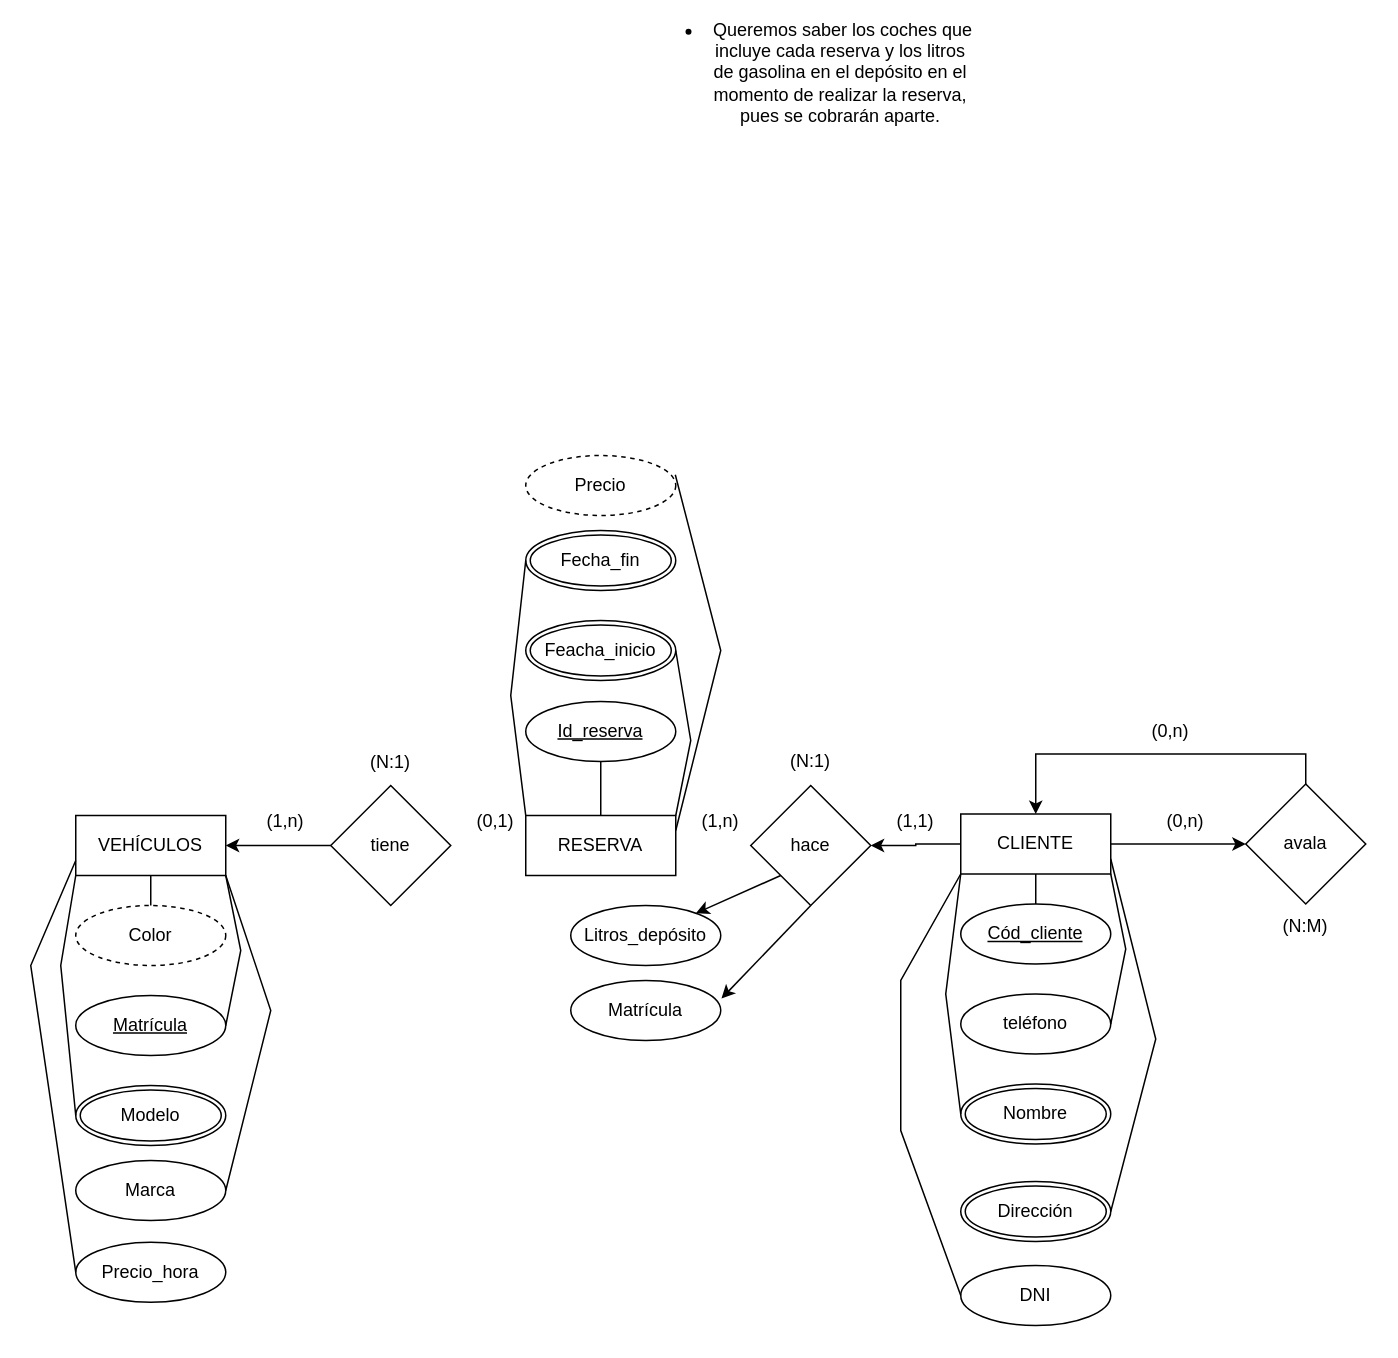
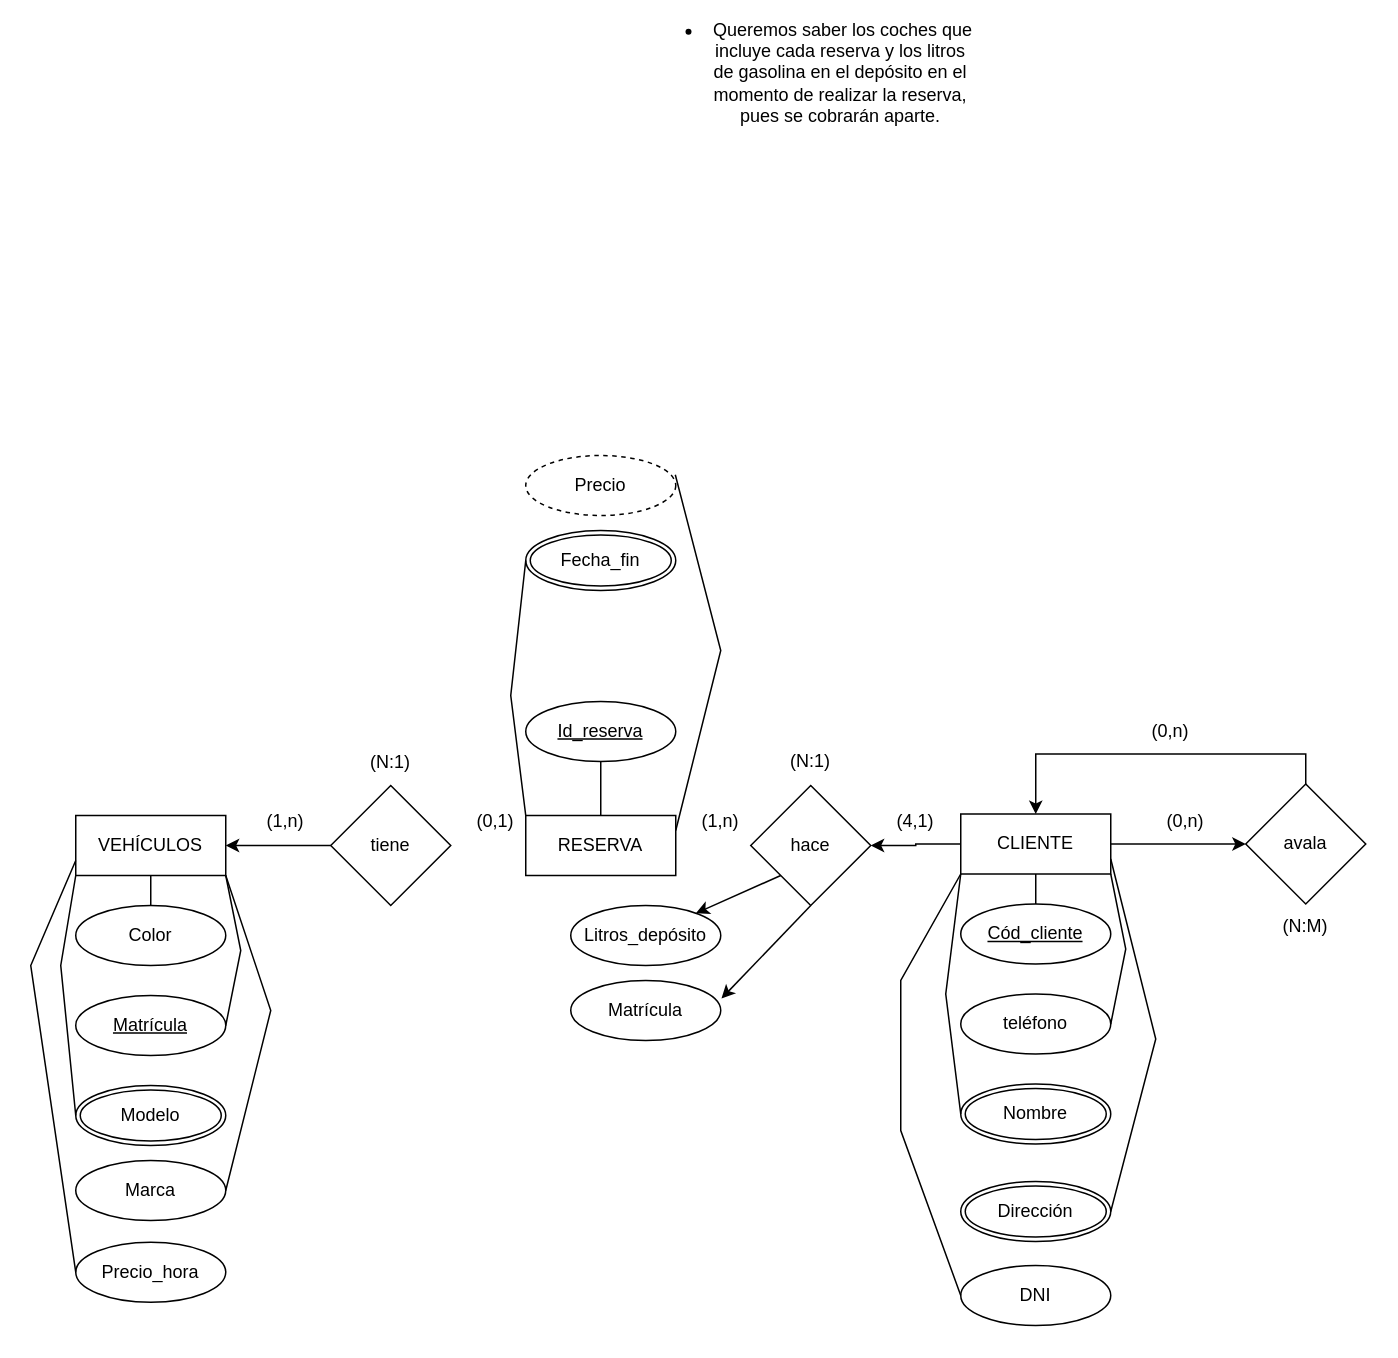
  <mxCell id="0" />
  <mxCell id="1" parent="0" />
  <mxCell id="2" value="VEHÍCULOS" style="whiteSpace=wrap;html=1;align=center;" vertex="1" parent="1"><mxGeometry x="50" y="530" width="100" height="40" as="geometry" /></mxCell>
  <mxCell id="3" value="" style="edgeStyle=orthogonalEdgeStyle;rounded=0;orthogonalLoop=1;jettySize=auto;html=1;" edge="1" parent="1" source="5" target="26"><mxGeometry relative="1" as="geometry" /></mxCell>
  <mxCell id="4" value="" style="edgeStyle=orthogonalEdgeStyle;rounded=0;orthogonalLoop=1;jettySize=auto;html=1;" edge="1" parent="1" source="5" target="36"><mxGeometry relative="1" as="geometry" /></mxCell>
  <mxCell id="5" value="CLIENTE" style="whiteSpace=wrap;html=1;align=center;" vertex="1" parent="1"><mxGeometry x="640" y="529" width="100" height="40" as="geometry" /></mxCell>
  <mxCell id="6" value="teléfono" style="ellipse;whiteSpace=wrap;html=1;align=center;" vertex="1" parent="1"><mxGeometry x="640" y="649" width="100" height="40" as="geometry" /></mxCell>
  <mxCell id="7" value="Cód_cliente" style="ellipse;whiteSpace=wrap;html=1;align=center;fontStyle=4;" vertex="1" parent="1"><mxGeometry x="640" y="589" width="100" height="40" as="geometry" /></mxCell>
  <mxCell id="8" value="Nombre" style="ellipse;shape=doubleEllipse;margin=3;whiteSpace=wrap;html=1;align=center;" vertex="1" parent="1"><mxGeometry x="640" y="709" width="100" height="40" as="geometry" /></mxCell>
  <mxCell id="9" value="Dirección" style="ellipse;shape=doubleEllipse;margin=3;whiteSpace=wrap;html=1;align=center;" vertex="1" parent="1"><mxGeometry x="640" y="774" width="100" height="40" as="geometry" /></mxCell>
  <mxCell id="10" value="" style="endArrow=none;html=1;rounded=0;exitX=0.5;exitY=0;exitDx=0;exitDy=0;entryX=0.5;entryY=1;entryDx=0;entryDy=0;" edge="1" parent="1" source="7" target="5"><mxGeometry width="50" height="50" relative="1" as="geometry"><mxPoint x="710" y="629" as="sourcePoint" /><mxPoint x="760" y="579" as="targetPoint" /></mxGeometry></mxCell>
  <mxCell id="11" value="" style="endArrow=none;html=1;rounded=0;exitX=1;exitY=0.5;exitDx=0;exitDy=0;entryX=1;entryY=1;entryDx=0;entryDy=0;" edge="1" parent="1" source="6" target="5"><mxGeometry width="50" height="50" relative="1" as="geometry"><mxPoint x="700" y="599" as="sourcePoint" /><mxPoint x="700" y="579" as="targetPoint" /><Array as="points"><mxPoint x="750" y="619" /></Array></mxGeometry></mxCell>
  <mxCell id="12" value="" style="endArrow=none;html=1;rounded=0;exitX=0;exitY=0.5;exitDx=0;exitDy=0;entryX=0;entryY=1;entryDx=0;entryDy=0;" edge="1" parent="1" source="8" target="5"><mxGeometry width="50" height="50" relative="1" as="geometry"><mxPoint x="710" y="609" as="sourcePoint" /><mxPoint x="710" y="589" as="targetPoint" /><Array as="points"><mxPoint x="630" y="649" /></Array></mxGeometry></mxCell>
  <mxCell id="13" value="" style="endArrow=none;html=1;rounded=0;exitX=1;exitY=0.5;exitDx=0;exitDy=0;entryX=1;entryY=0.75;entryDx=0;entryDy=0;" edge="1" parent="1" source="9" target="5"><mxGeometry width="50" height="50" relative="1" as="geometry"><mxPoint x="720" y="619" as="sourcePoint" /><mxPoint x="720" y="599" as="targetPoint" /><Array as="points"><mxPoint x="770" y="679" /></Array></mxGeometry></mxCell>
- <mxCell id="14" value="Color" style="ellipse;whiteSpace=wrap;html=1;align=center;dashed=1;" vertex="1" parent="1"><mxGeometry x="50" y="590" width="100" height="40" as="geometry" /></mxCell>
+ <mxCell id="14" value="Color" style="ellipse;whiteSpace=wrap;html=1;align=center;" vertex="1" parent="1"><mxGeometry x="50" y="590" width="100" height="40" as="geometry" /></mxCell>
  <mxCell id="15" value="Matrícula" style="ellipse;whiteSpace=wrap;html=1;align=center;fontStyle=4;" vertex="1" parent="1"><mxGeometry x="50" y="650" width="100" height="40" as="geometry" /></mxCell>
  <mxCell id="16" value="Modelo" style="ellipse;shape=doubleEllipse;margin=3;whiteSpace=wrap;html=1;align=center;" vertex="1" parent="1"><mxGeometry x="50" y="710" width="100" height="40" as="geometry" /></mxCell>
  <mxCell id="17" value="Marca" style="ellipse;whiteSpace=wrap;html=1;align=center;" vertex="1" parent="1"><mxGeometry x="50" y="760" width="100" height="40" as="geometry" /></mxCell>
  <mxCell id="18" value="" style="endArrow=none;html=1;rounded=0;exitX=0.5;exitY=0;exitDx=0;exitDy=0;entryX=0.5;entryY=1;entryDx=0;entryDy=0;" edge="1" parent="1" source="14" target="2"><mxGeometry width="50" height="50" relative="1" as="geometry"><mxPoint x="420" y="740" as="sourcePoint" /><mxPoint x="420" y="580" as="targetPoint" /><Array as="points" /></mxGeometry></mxCell>
  <mxCell id="19" value="" style="endArrow=none;html=1;rounded=0;exitX=1;exitY=1;exitDx=0;exitDy=0;entryX=1;entryY=0.5;entryDx=0;entryDy=0;" edge="1" parent="1" source="2" target="15"><mxGeometry width="50" height="50" relative="1" as="geometry"><mxPoint x="430" y="750" as="sourcePoint" /><mxPoint x="430" y="590" as="targetPoint" /><Array as="points"><mxPoint x="160" y="620" /></Array></mxGeometry></mxCell>
  <mxCell id="20" value="Id_reserva" style="ellipse;whiteSpace=wrap;html=1;align=center;fontStyle=4;" vertex="1" parent="1"><mxGeometry x="350" y="454" width="100" height="40" as="geometry" /></mxCell>
  <mxCell id="21" value="Precio" style="ellipse;whiteSpace=wrap;html=1;align=center;dashed=1;" vertex="1" parent="1"><mxGeometry x="350" y="290" width="100" height="40" as="geometry" /></mxCell>
- <mxCell id="22" value="Feacha_inicio" style="ellipse;shape=doubleEllipse;margin=3;whiteSpace=wrap;html=1;align=center;" vertex="1" parent="1"><mxGeometry x="350" y="400" width="100" height="40" as="geometry" /></mxCell>
  <mxCell id="23" value="Fecha_fin" style="ellipse;shape=doubleEllipse;margin=3;whiteSpace=wrap;html=1;align=center;" vertex="1" parent="1"><mxGeometry x="350" y="340" width="100" height="40" as="geometry" /></mxCell>
  <mxCell id="24" value="Precio_hora" style="ellipse;whiteSpace=wrap;html=1;align=center;" vertex="1" parent="1"><mxGeometry x="50" y="814.5" width="100" height="40" as="geometry" /></mxCell>
  <mxCell id="25" style="edgeStyle=orthogonalEdgeStyle;rounded=0;orthogonalLoop=1;jettySize=auto;html=1;exitX=0.5;exitY=0;exitDx=0;exitDy=0;entryX=0.5;entryY=0;entryDx=0;entryDy=0;" edge="1" parent="1" source="26" target="5"><mxGeometry relative="1" as="geometry" /></mxCell>
  <mxCell id="26" value="avala" style="rhombus;whiteSpace=wrap;html=1;" vertex="1" parent="1"><mxGeometry x="830" y="509" width="80" height="80" as="geometry" /></mxCell>
  <mxCell id="27" value="" style="endArrow=none;html=1;rounded=0;exitX=0;exitY=1;exitDx=0;exitDy=0;entryX=0;entryY=0.5;entryDx=0;entryDy=0;" edge="1" parent="1" source="2" target="16"><mxGeometry width="50" height="50" relative="1" as="geometry"><mxPoint x="160" y="580" as="sourcePoint" /><mxPoint x="160" y="680" as="targetPoint" /><Array as="points"><mxPoint x="40" y="630" /></Array></mxGeometry></mxCell>
  <mxCell id="28" value="" style="endArrow=none;html=1;rounded=0;exitX=1;exitY=1;exitDx=0;exitDy=0;entryX=1;entryY=0.5;entryDx=0;entryDy=0;" edge="1" parent="1" source="2" target="17"><mxGeometry width="50" height="50" relative="1" as="geometry"><mxPoint x="170" y="590" as="sourcePoint" /><mxPoint x="170" y="690" as="targetPoint" /><Array as="points"><mxPoint x="180" y="660" /></Array></mxGeometry></mxCell>
  <mxCell id="29" value="" style="endArrow=none;html=1;rounded=0;exitX=0;exitY=0.75;exitDx=0;exitDy=0;entryX=0;entryY=0.5;entryDx=0;entryDy=0;" edge="1" parent="1" source="2" target="24"><mxGeometry width="50" height="50" relative="1" as="geometry"><mxPoint x="180" y="600" as="sourcePoint" /><mxPoint x="180" y="700" as="targetPoint" /><Array as="points"><mxPoint x="20" y="630" /></Array></mxGeometry></mxCell>
  <mxCell id="30" value="&lt;ul type=&quot;disc&quot;&gt;&lt;li&gt;&amp;nbsp;Queremos saber los coches que incluye     cada reserva y los litros de gasolina en el depósito en el momento de     realizar la reserva, pues se cobrarán aparte.&lt;/li&gt;&lt;/ul&gt;" style="text;html=1;strokeColor=none;fillColor=none;align=center;verticalAlign=middle;whiteSpace=wrap;rounded=0;" vertex="1" parent="1"><mxGeometry x="430" y="20" width="220" height="30" as="geometry" /></mxCell>
  <mxCell id="31" value="(0,n)" style="text;html=1;strokeColor=none;fillColor=none;align=center;verticalAlign=middle;whiteSpace=wrap;rounded=0;" vertex="1" parent="1"><mxGeometry x="760" y="519" width="60" height="30" as="geometry" /></mxCell>
  <mxCell id="32" value="(0,n)" style="text;html=1;strokeColor=none;fillColor=none;align=center;verticalAlign=middle;whiteSpace=wrap;rounded=0;" vertex="1" parent="1"><mxGeometry x="750" y="459" width="60" height="30" as="geometry" /></mxCell>
  <mxCell id="33" value="(N:M)" style="text;html=1;strokeColor=none;fillColor=none;align=center;verticalAlign=middle;whiteSpace=wrap;rounded=0;" vertex="1" parent="1"><mxGeometry x="840" y="589" width="60" height="30" as="geometry" /></mxCell>
  <mxCell id="34" value="RESERVA" style="whiteSpace=wrap;html=1;align=center;" vertex="1" parent="1"><mxGeometry x="350" y="530" width="100" height="40" as="geometry" /></mxCell>
  <mxCell id="35" style="edgeStyle=none;rounded=0;orthogonalLoop=1;jettySize=auto;html=1;exitX=0;exitY=1;exitDx=0;exitDy=0;" edge="1" parent="1" source="36" target="51"><mxGeometry relative="1" as="geometry" /></mxCell>
  <mxCell id="36" value="hace" style="rhombus;whiteSpace=wrap;html=1;" vertex="1" parent="1"><mxGeometry x="500" y="510" width="80" height="80" as="geometry" /></mxCell>
  <mxCell id="37" style="edgeStyle=orthogonalEdgeStyle;rounded=0;orthogonalLoop=1;jettySize=auto;html=1;exitX=0;exitY=0.5;exitDx=0;exitDy=0;entryX=1;entryY=0.5;entryDx=0;entryDy=0;" edge="1" parent="1" source="38" target="2"><mxGeometry relative="1" as="geometry" /></mxCell>
  <mxCell id="38" value="tiene" style="rhombus;whiteSpace=wrap;html=1;" vertex="1" parent="1"><mxGeometry x="220" y="510" width="80" height="80" as="geometry" /></mxCell>
  <mxCell id="39" value="DNI" style="ellipse;whiteSpace=wrap;html=1;align=center;" vertex="1" parent="1"><mxGeometry x="640" y="830" width="100" height="40" as="geometry" /></mxCell>
  <mxCell id="40" value="" style="endArrow=none;html=1;rounded=0;exitX=0;exitY=0.5;exitDx=0;exitDy=0;entryX=0;entryY=1;entryDx=0;entryDy=0;" edge="1" parent="1" source="39" target="5"><mxGeometry width="50" height="50" relative="1" as="geometry"><mxPoint x="650" y="739" as="sourcePoint" /><mxPoint x="650" y="579" as="targetPoint" /><Array as="points"><mxPoint x="600" y="740" /><mxPoint x="600" y="640" /></Array></mxGeometry></mxCell>
  <mxCell id="41" value="(1,n)" style="text;html=1;strokeColor=none;fillColor=none;align=center;verticalAlign=middle;whiteSpace=wrap;rounded=0;" vertex="1" parent="1"><mxGeometry x="450" y="519" width="60" height="30" as="geometry" /></mxCell>
- <mxCell id="42" value="(1,1)" style="text;html=1;strokeColor=none;fillColor=none;align=center;verticalAlign=middle;whiteSpace=wrap;rounded=0;" vertex="1" parent="1"><mxGeometry x="580" y="519" width="60" height="30" as="geometry" /></mxCell>
+ <mxCell id="42" value="(4,1)" style="text;html=1;strokeColor=none;fillColor=none;align=center;verticalAlign=middle;whiteSpace=wrap;rounded=0;" vertex="1" parent="1"><mxGeometry x="580" y="519" width="60" height="30" as="geometry" /></mxCell>
  <mxCell id="43" value="(N:1)" style="text;html=1;strokeColor=none;fillColor=none;align=center;verticalAlign=middle;whiteSpace=wrap;rounded=0;" vertex="1" parent="1"><mxGeometry x="510" y="479" width="60" height="30" as="geometry" /></mxCell>
  <mxCell id="44" value="(1,n)" style="text;html=1;strokeColor=none;fillColor=none;align=center;verticalAlign=middle;whiteSpace=wrap;rounded=0;" vertex="1" parent="1"><mxGeometry x="160" y="519" width="60" height="30" as="geometry" /></mxCell>
  <mxCell id="45" value="(0,1)" style="text;html=1;strokeColor=none;fillColor=none;align=center;verticalAlign=middle;whiteSpace=wrap;rounded=0;" vertex="1" parent="1"><mxGeometry x="300" y="519" width="60" height="30" as="geometry" /></mxCell>
  <mxCell id="46" value="(N:1)" style="text;html=1;strokeColor=none;fillColor=none;align=center;verticalAlign=middle;whiteSpace=wrap;rounded=0;" vertex="1" parent="1"><mxGeometry x="230" y="480" width="60" height="30" as="geometry" /></mxCell>
  <mxCell id="47" value="" style="endArrow=none;html=1;rounded=0;entryX=0.5;entryY=1;entryDx=0;entryDy=0;exitX=0.5;exitY=0;exitDx=0;exitDy=0;" edge="1" parent="1" source="34" target="20"><mxGeometry width="50" height="50" relative="1" as="geometry"><mxPoint x="430" y="590" as="sourcePoint" /><mxPoint x="480" y="540" as="targetPoint" /></mxGeometry></mxCell>
- <mxCell id="48" value="" style="endArrow=none;html=1;rounded=0;entryX=1;entryY=0.5;entryDx=0;entryDy=0;exitX=1;exitY=0;exitDx=0;exitDy=0;" edge="1" parent="1" source="34" target="22"><mxGeometry width="50" height="50" relative="1" as="geometry"><mxPoint x="410" y="540" as="sourcePoint" /><mxPoint x="410" y="504" as="targetPoint" /><Array as="points"><mxPoint x="460" y="480" /></Array></mxGeometry></mxCell>
  <mxCell id="49" value="" style="endArrow=none;html=1;rounded=0;entryX=0;entryY=0.5;entryDx=0;entryDy=0;exitX=0;exitY=0;exitDx=0;exitDy=0;entryPerimeter=0;" edge="1" parent="1" source="34" target="23"><mxGeometry width="50" height="50" relative="1" as="geometry"><mxPoint x="420" y="550" as="sourcePoint" /><mxPoint x="420" y="514" as="targetPoint" /><Array as="points"><mxPoint x="340" y="450" /></Array></mxGeometry></mxCell>
  <mxCell id="50" value="" style="endArrow=none;html=1;rounded=0;entryX=0.997;entryY=0.321;entryDx=0;entryDy=0;exitX=1;exitY=0.25;exitDx=0;exitDy=0;entryPerimeter=0;" edge="1" parent="1" source="34" target="21"><mxGeometry width="50" height="50" relative="1" as="geometry"><mxPoint x="430" y="560" as="sourcePoint" /><mxPoint x="430" y="524" as="targetPoint" /><Array as="points"><mxPoint x="480" y="420" /></Array></mxGeometry></mxCell>
  <mxCell id="51" value="Litros_depósito" style="ellipse;whiteSpace=wrap;html=1;align=center;" vertex="1" parent="1"><mxGeometry x="380" y="590" width="100" height="40" as="geometry" /></mxCell>
  <mxCell id="52" value="Matrícula" style="ellipse;whiteSpace=wrap;html=1;align=center;" vertex="1" parent="1"><mxGeometry x="380" y="640" width="100" height="40" as="geometry" /></mxCell>
  <mxCell id="53" style="edgeStyle=none;rounded=0;orthogonalLoop=1;jettySize=auto;html=1;exitX=0.5;exitY=1;exitDx=0;exitDy=0;entryX=1.005;entryY=0.3;entryDx=0;entryDy=0;entryPerimeter=0;" edge="1" parent="1" source="36" target="52"><mxGeometry relative="1" as="geometry" /></mxCell>
